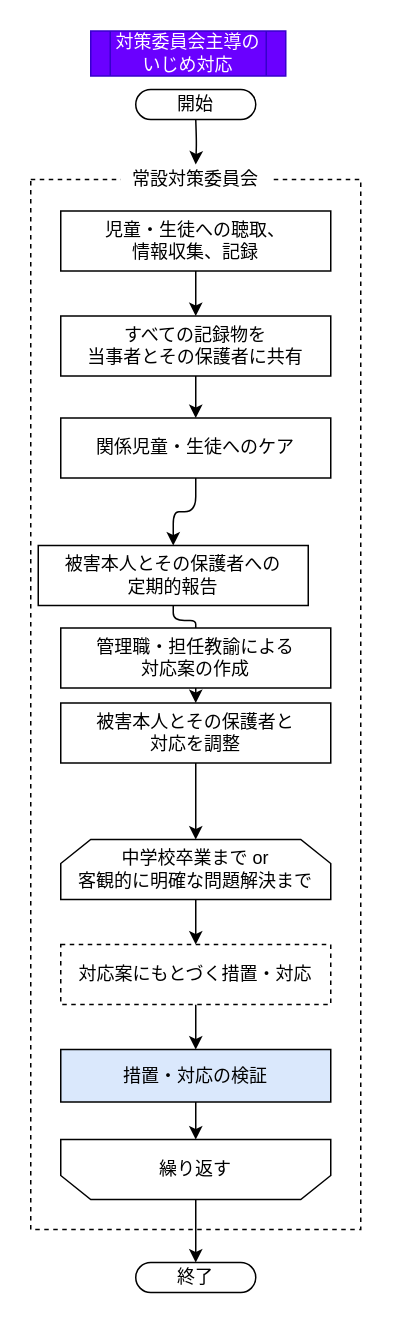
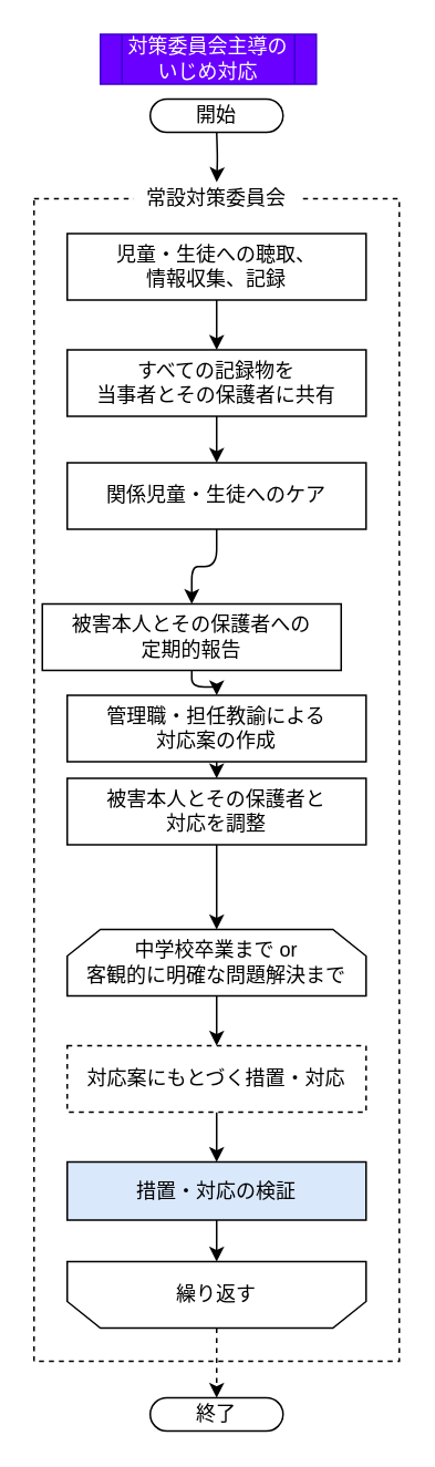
  <mxCell id="0" />
  <mxCell id="1" value="実行者" style="" parent="0" />
  <mxCell id="2" value="" style="rounded=0;whiteSpace=wrap;html=1;fillColor=none;dashed=1;" parent="1" vertex="1"><mxGeometry y="119" width="220" height="700" as="geometry" x="20" /></mxCell>
  <mxCell id="3" value="常設対策委員会" style="text;html=1;strokeColor=none;fillColor=default;align=center;verticalAlign=middle;whiteSpace=wrap;rounded=0;" parent="1" vertex="1"><mxGeometry x="80" y="109" width="100" height="20" as="geometry" /></mxCell>
  <mxCell id="4" style="" parent="0" />
  <mxCell id="5" style="edgeStyle=orthogonalEdgeStyle;rounded=1;html=1;fontSize=12;" parent="4" source="6" target="21" edge="1"><mxGeometry relative="1" as="geometry" /></mxCell>
  <mxCell id="6" value="児童・生徒への聴取、&lt;br&gt;情報収集、記録" style="rounded=0;whiteSpace=wrap;html=1;" parent="4" vertex="1"><mxGeometry x="40" y="140" width="180" height="40" as="geometry" /></mxCell>
  <mxCell id="7" style="edgeStyle=orthogonalEdgeStyle;rounded=1;html=1;entryX=0.5;entryY=0;entryDx=0;entryDy=0;fontSize=12;" parent="4" source="8" target="10" edge="1"><mxGeometry relative="1" as="geometry" /></mxCell>
  <mxCell id="8" value="関係児童・生徒へのケア" style="rounded=0;whiteSpace=wrap;html=1;" parent="4" vertex="1"><mxGeometry x="40" y="278" width="180" height="40" as="geometry" /></mxCell>
- <mxCell id="9" style="edgeStyle=orthogonalEdgeStyle;rounded=1;html=1;entryX=0.5;entryY=0;entryDx=0;entryDy=0;fontSize=12;endArrow=none;" parent="4" source="10" target="12" edge="1"><mxGeometry relative="1" as="geometry" /></mxCell>
+ <mxCell id="9" style="edgeStyle=orthogonalEdgeStyle;rounded=1;html=1;entryX=0.5;entryY=0;entryDx=0;entryDy=0;fontSize=12;" parent="4" source="10" target="12" edge="1"><mxGeometry relative="1" as="geometry" /></mxCell>
  <mxCell id="10" value="被害本人とその保護者への&lt;br&gt;定期的報告" style="rounded=0;whiteSpace=wrap;html=1;" parent="4" vertex="1"><mxGeometry x="25" y="363" width="180" height="40" as="geometry" /></mxCell>
  <mxCell id="11" style="edgeStyle=orthogonalEdgeStyle;rounded=1;html=1;entryX=0.5;entryY=0;entryDx=0;entryDy=0;fontSize=12;" parent="4" source="12" target="14" edge="1"><mxGeometry relative="1" as="geometry" /></mxCell>
  <mxCell id="12" value="管理職・担任教諭による&lt;br&gt;対応案の作成" style="rounded=0;whiteSpace=wrap;html=1;" parent="4" vertex="1"><mxGeometry x="40" y="418" width="180" height="40" as="geometry" /></mxCell>
  <mxCell id="13" style="edgeStyle=orthogonalEdgeStyle;rounded=1;html=1;fontSize=12;" parent="4" source="14" target="23" edge="1"><mxGeometry relative="1" as="geometry" /></mxCell>
  <mxCell id="14" value="被害本人とその保護者と&lt;br&gt;対応を調整" style="rounded=0;whiteSpace=wrap;html=1;" parent="4" vertex="1"><mxGeometry x="40" y="468" width="180" height="40" as="geometry" /></mxCell>
  <mxCell id="15" style="edgeStyle=orthogonalEdgeStyle;rounded=1;html=1;entryX=0.5;entryY=0;entryDx=0;entryDy=0;fontSize=12;" parent="4" source="16" target="17" edge="1"><mxGeometry relative="1" as="geometry" /></mxCell>
  <mxCell id="16" value="対応案にもとづく措置・対応" style="rounded=0;whiteSpace=wrap;html=1;dashed=1;" parent="4" vertex="1"><mxGeometry x="40" y="629" width="180" height="40" as="geometry" /></mxCell>
  <mxCell id="17" value="措置・対応の検証" style="rounded=0;whiteSpace=wrap;html=1;fillColor=#dae8fc;" parent="4" vertex="1"><mxGeometry x="40" y="699" width="180" height="35" as="geometry" /></mxCell>
  <mxCell id="18" value="開始" style="rounded=1;whiteSpace=wrap;html=1;arcSize=50;" parent="4" vertex="1"><mxGeometry x="90" y="59" width="80" height="20" as="geometry" /></mxCell>
  <mxCell id="19" value="終了" style="rounded=1;whiteSpace=wrap;html=1;arcSize=50;" parent="4" vertex="1"><mxGeometry x="90" y="841" width="80" height="20" as="geometry" /></mxCell>
  <mxCell id="20" style="edgeStyle=orthogonalEdgeStyle;rounded=1;html=1;entryX=0.5;entryY=0;entryDx=0;entryDy=0;fontSize=12;" parent="4" source="21" target="8" edge="1"><mxGeometry relative="1" as="geometry" /></mxCell>
  <mxCell id="21" value="すべての記録物を&lt;br&gt;当事者とその保護者に共有" style="rounded=0;whiteSpace=wrap;html=1;" parent="4" vertex="1"><mxGeometry x="40" y="210" width="180" height="40" as="geometry" /></mxCell>
  <mxCell id="22" style="edgeStyle=orthogonalEdgeStyle;rounded=1;html=1;entryX=0.5;entryY=0;entryDx=0;entryDy=0;fontSize=12;" parent="4" target="3" edge="1"><mxGeometry relative="1" as="geometry"><mxPoint x="130" y="79" as="sourcePoint" /><mxPoint x="130" y="140" as="targetPoint" /></mxGeometry></mxCell>
  <mxCell id="23" value="中学校卒業まで or&lt;br&gt;客観的に明確な問題解決まで" style="shape=loopLimit;whiteSpace=wrap;html=1;fontSize=12;fillColor=default;" parent="4" vertex="1"><mxGeometry x="40" y="559" width="180" height="40" as="geometry" /></mxCell>
- <mxCell id="24" style="edgeStyle=orthogonalEdgeStyle;rounded=1;html=1;fontSize=12;" parent="4" source="25" target="19" edge="1"><mxGeometry relative="1" as="geometry" /></mxCell>
+ <mxCell id="24" style="edgeStyle=orthogonalEdgeStyle;rounded=1;html=1;fontSize=12;dashed=1;" parent="4" source="25" target="19" edge="1"><mxGeometry relative="1" as="geometry" /></mxCell>
  <mxCell id="25" value="繰り返す" style="shape=loopLimit;whiteSpace=wrap;html=1;fontSize=12;fillColor=default;direction=west;" parent="4" vertex="1"><mxGeometry x="40" y="759" width="180" height="40" as="geometry" /></mxCell>
  <mxCell id="26" style="edgeStyle=orthogonalEdgeStyle;rounded=1;html=1;fontSize=12;exitX=0.5;exitY=1;exitDx=0;exitDy=0;entryX=0.5;entryY=0;entryDx=0;entryDy=0;" parent="4" source="23" target="16" edge="1"><mxGeometry relative="1" as="geometry"><mxPoint x="140" y="679" as="sourcePoint" /><mxPoint x="130" y="619" as="targetPoint" /></mxGeometry></mxCell>
  <mxCell id="27" style="edgeStyle=orthogonalEdgeStyle;rounded=1;html=1;entryX=0.5;entryY=1;entryDx=0;entryDy=0;fontSize=12;exitX=0.5;exitY=1;exitDx=0;exitDy=0;" parent="4" source="17" target="25" edge="1"><mxGeometry relative="1" as="geometry"><mxPoint x="130" y="739" as="sourcePoint" /><mxPoint x="140" y="709" as="targetPoint" /></mxGeometry></mxCell>
  <mxCell id="28" value="対策委員会主導の&lt;br&gt;いじめ対応" style="shape=process;whiteSpace=wrap;html=1;backgroundOutline=1;fillColor=#6a00ff;fontColor=#ffffff;strokeColor=#3700CC;" parent="4" vertex="1"><mxGeometry x="60" y="20" width="130" height="30" as="geometry" /></mxCell>
